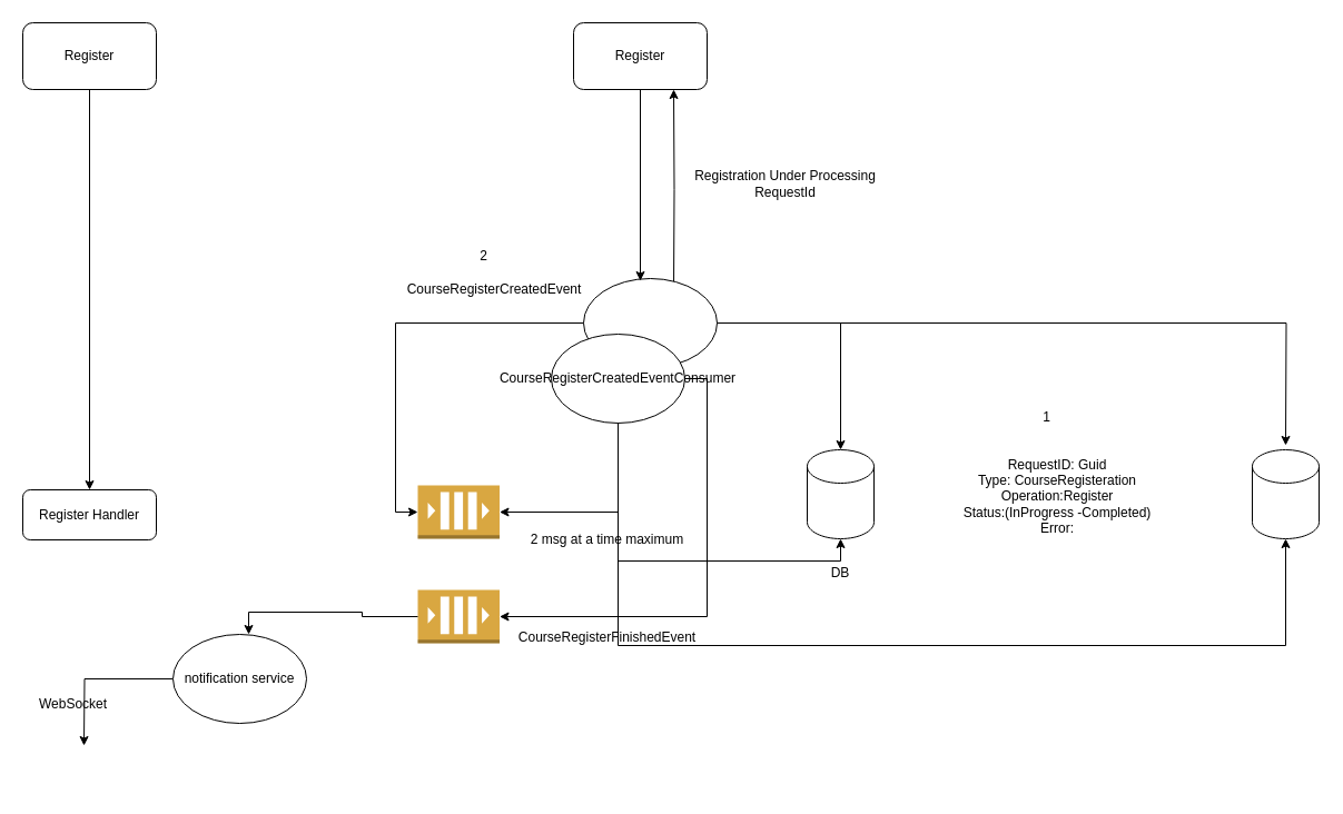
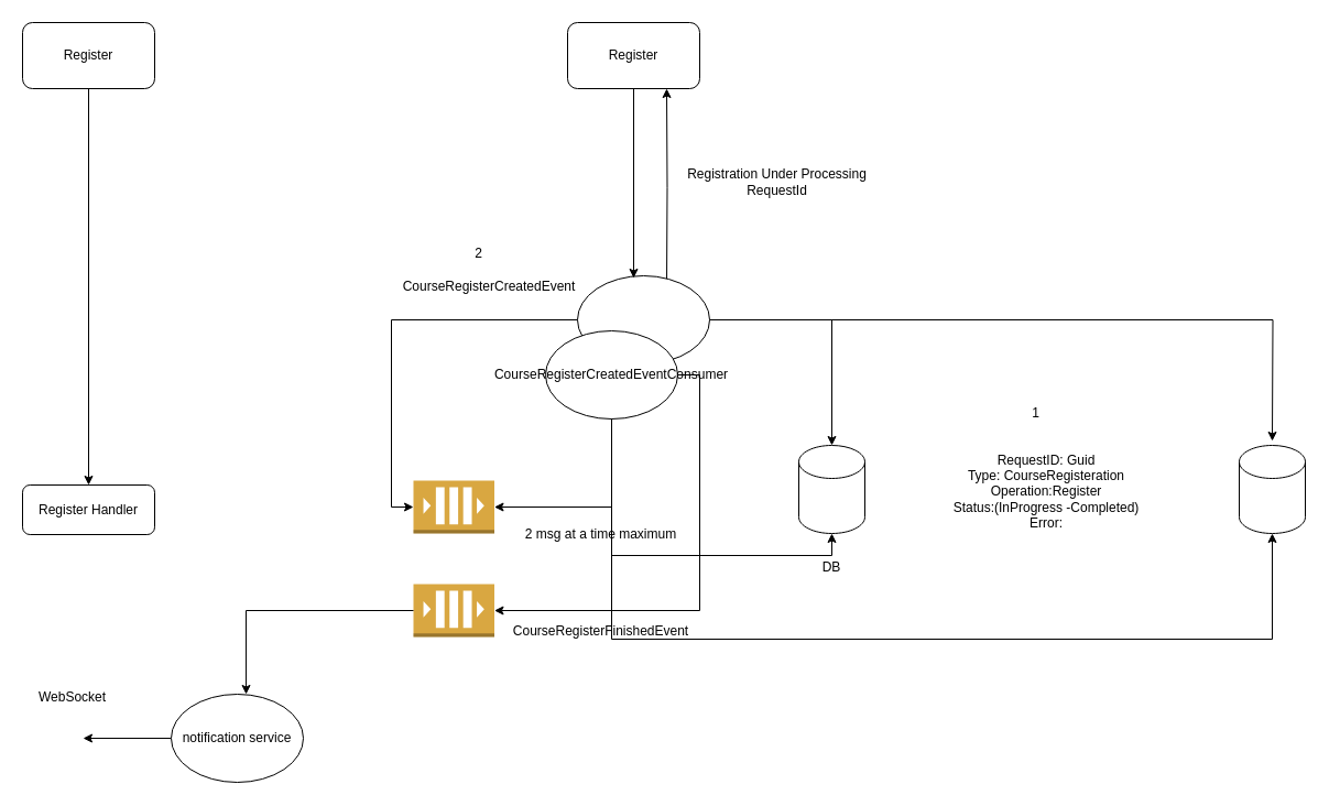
  <mxCell id="0" />
  <mxCell id="1" parent="0" />
  <mxCell id="2" style="edgeStyle=orthogonalEdgeStyle;rounded=0;orthogonalLoop=1;jettySize=auto;html=1;entryX=0.5;entryY=0;entryDx=0;entryDy=0;" edge="1" parent="1" source="3" target="4"><mxGeometry relative="1" as="geometry" /></mxCell>
  <mxCell id="3" value="Register" style="rounded=1;whiteSpace=wrap;html=1;" vertex="1" parent="1"><mxGeometry x="20" y="20" width="120" height="60" as="geometry" /></mxCell>
  <mxCell id="4" value="Register Handler" style="rounded=1;whiteSpace=wrap;html=1;" vertex="1" parent="1"><mxGeometry x="20" y="440" width="120" height="45" as="geometry" /></mxCell>
  <mxCell id="5" style="edgeStyle=orthogonalEdgeStyle;rounded=0;orthogonalLoop=1;jettySize=auto;html=1;entryX=0.75;entryY=1;entryDx=0;entryDy=0;" edge="1" parent="1" target="8"><mxGeometry relative="1" as="geometry"><mxPoint x="605" y="260" as="sourcePoint" /></mxGeometry></mxCell>
  <mxCell id="6" style="edgeStyle=orthogonalEdgeStyle;rounded=0;orthogonalLoop=1;jettySize=auto;html=1;" edge="1" parent="1" source="7"><mxGeometry relative="1" as="geometry"><mxPoint x="1155" y="400" as="targetPoint" /></mxGeometry></mxCell>
  <mxCell id="7" value="" style="ellipse;whiteSpace=wrap;html=1;" vertex="1" parent="1"><mxGeometry x="524" y="250" width="120" height="80" as="geometry" /></mxCell>
  <mxCell id="8" value="Register" style="rounded=1;whiteSpace=wrap;html=1;" vertex="1" parent="1"><mxGeometry x="515" y="20" width="120" height="60" as="geometry" /></mxCell>
  <mxCell id="9" style="edgeStyle=orthogonalEdgeStyle;rounded=0;orthogonalLoop=1;jettySize=auto;html=1;entryX=0.425;entryY=0.025;entryDx=0;entryDy=0;entryPerimeter=0;" edge="1" parent="1" source="8" target="7"><mxGeometry relative="1" as="geometry" /></mxCell>
  <mxCell id="10" value="" style="shape=cylinder3;whiteSpace=wrap;html=1;boundedLbl=1;backgroundOutline=1;size=15;" vertex="1" parent="1"><mxGeometry x="725" y="404" width="60" height="80" as="geometry" /></mxCell>
  <mxCell id="11" value="" style="outlineConnect=0;dashed=0;verticalLabelPosition=bottom;verticalAlign=top;align=center;html=1;shape=mxgraph.aws3.queue;fillColor=#D9A741;gradientColor=none;" vertex="1" parent="1"><mxGeometry x="375" y="436" width="73.5" height="48" as="geometry" /></mxCell>
  <mxCell id="12" style="edgeStyle=orthogonalEdgeStyle;rounded=0;orthogonalLoop=1;jettySize=auto;html=1;entryX=0.5;entryY=0;entryDx=0;entryDy=0;entryPerimeter=0;" edge="1" parent="1" source="7" target="10"><mxGeometry relative="1" as="geometry" /></mxCell>
  <mxCell id="13" value="DB" style="text;html=1;align=center;verticalAlign=middle;whiteSpace=wrap;rounded=0;" vertex="1" parent="1"><mxGeometry x="725" y="500" width="60" height="30" as="geometry" /></mxCell>
  <mxCell id="14" value="RequestID: Guid&lt;br&gt;Type: CourseRegisteration&lt;br&gt;Operation:Register&lt;br&gt;Status:(InProgress -Completed)&lt;br&gt;Error:" style="text;html=1;align=center;verticalAlign=middle;whiteSpace=wrap;rounded=0;" vertex="1" parent="1"><mxGeometry x="805" y="408" width="290" height="76" as="geometry" /></mxCell>
  <mxCell id="15" style="edgeStyle=orthogonalEdgeStyle;rounded=0;orthogonalLoop=1;jettySize=auto;html=1;entryX=0;entryY=0.5;entryDx=0;entryDy=0;entryPerimeter=0;" edge="1" parent="1" source="7" target="11"><mxGeometry relative="1" as="geometry" /></mxCell>
  <mxCell id="16" value="CourseRegisterCreatedEvent" style="text;html=1;align=center;verticalAlign=middle;whiteSpace=wrap;rounded=0;" vertex="1" parent="1"><mxGeometry x="364" y="240" width="160" height="40" as="geometry" /></mxCell>
  <mxCell id="17" value="1" style="text;html=1;align=center;verticalAlign=middle;resizable=0;points=[];autosize=1;strokeColor=none;fillColor=none;" vertex="1" parent="1"><mxGeometry x="925" y="360" width="30" height="30" as="geometry" /></mxCell>
  <mxCell id="18" value="2" style="text;html=1;align=center;verticalAlign=middle;resizable=0;points=[];autosize=1;strokeColor=none;fillColor=none;" vertex="1" parent="1"><mxGeometry x="418.5" y="215" width="30" height="30" as="geometry" /></mxCell>
  <mxCell id="19" value="Registration Under Processing&lt;br&gt;RequestId" style="text;html=1;align=center;verticalAlign=middle;resizable=0;points=[];autosize=1;strokeColor=none;fillColor=none;" vertex="1" parent="1"><mxGeometry x="615" y="145" width="180" height="40" as="geometry" /></mxCell>
  <mxCell id="20" value="CourseRegisterCreatedEventConsumer" style="ellipse;whiteSpace=wrap;html=1;" vertex="1" parent="1"><mxGeometry x="495" y="300" width="120" height="80" as="geometry" /></mxCell>
  <mxCell id="21" style="edgeStyle=orthogonalEdgeStyle;rounded=0;orthogonalLoop=1;jettySize=auto;html=1;entryX=1;entryY=0.5;entryDx=0;entryDy=0;entryPerimeter=0;exitX=0.5;exitY=1;exitDx=0;exitDy=0;" edge="1" parent="1" source="20" target="11"><mxGeometry relative="1" as="geometry" /></mxCell>
  <mxCell id="22" value="2 msg at a time maximum" style="text;html=1;align=center;verticalAlign=middle;resizable=0;points=[];autosize=1;strokeColor=none;fillColor=none;" vertex="1" parent="1"><mxGeometry x="465" y="470" width="160" height="30" as="geometry" /></mxCell>
  <mxCell id="23" value="" style="outlineConnect=0;dashed=0;verticalLabelPosition=bottom;verticalAlign=top;align=center;html=1;shape=mxgraph.aws3.queue;fillColor=#D9A741;gradientColor=none;" vertex="1" parent="1"><mxGeometry x="375" y="530" width="73.5" height="48" as="geometry" /></mxCell>
  <mxCell id="24" style="edgeStyle=orthogonalEdgeStyle;rounded=0;orthogonalLoop=1;jettySize=auto;html=1;entryX=1;entryY=0.5;entryDx=0;entryDy=0;entryPerimeter=0;exitX=1;exitY=0.5;exitDx=0;exitDy=0;" edge="1" parent="1" source="20" target="23"><mxGeometry relative="1" as="geometry" /></mxCell>
  <mxCell id="25" value="CourseRegisterFinishedEvent" style="text;html=1;align=center;verticalAlign=middle;resizable=0;points=[];autosize=1;strokeColor=none;fillColor=none;" vertex="1" parent="1"><mxGeometry x="455" y="558" width="180" height="30" as="geometry" /></mxCell>
  <mxCell id="26" style="edgeStyle=orthogonalEdgeStyle;rounded=0;orthogonalLoop=1;jettySize=auto;html=1;entryX=0.5;entryY=1;entryDx=0;entryDy=0;entryPerimeter=0;" edge="1" parent="1" target="10"><mxGeometry relative="1" as="geometry"><mxPoint x="555" y="380" as="sourcePoint" /><Array as="points"><mxPoint x="555" y="504" /><mxPoint x="755" y="504" /></Array></mxGeometry></mxCell>
  <mxCell id="27" style="edgeStyle=orthogonalEdgeStyle;rounded=0;orthogonalLoop=1;jettySize=auto;html=1;" edge="1" parent="1" source="28"><mxGeometry relative="1" as="geometry"><mxPoint x="75" y="670" as="targetPoint" /></mxGeometry></mxCell>
- <mxCell id="28" value="notification service" style="ellipse;whiteSpace=wrap;html=1;" vertex="1" parent="1"><mxGeometry x="155" y="570" width="120" height="80" as="geometry" /></mxCell>
+ <mxCell id="28" value="notification service" style="ellipse;whiteSpace=wrap;html=1;" vertex="1" parent="1"><mxGeometry x="155" y="630" width="120" height="80" as="geometry" /></mxCell>
  <mxCell id="29" style="edgeStyle=orthogonalEdgeStyle;rounded=0;orthogonalLoop=1;jettySize=auto;html=1;entryX=0.567;entryY=0;entryDx=0;entryDy=0;entryPerimeter=0;" edge="1" parent="1" source="23" target="28"><mxGeometry relative="1" as="geometry" /></mxCell>
  <mxCell id="30" value="WebSocket" style="text;html=1;align=center;verticalAlign=middle;resizable=0;points=[];autosize=1;strokeColor=none;fillColor=none;" vertex="1" parent="1"><mxGeometry x="20" y="618" width="90" height="30" as="geometry" /></mxCell>
  <mxCell id="31" value="" style="shape=cylinder3;whiteSpace=wrap;html=1;boundedLbl=1;backgroundOutline=1;size=15;" vertex="1" parent="1"><mxGeometry x="1125" y="404" width="60" height="80" as="geometry" /></mxCell>
  <mxCell id="32" style="edgeStyle=orthogonalEdgeStyle;rounded=0;orthogonalLoop=1;jettySize=auto;html=1;entryX=0.5;entryY=1;entryDx=0;entryDy=0;entryPerimeter=0;" edge="1" parent="1" source="20" target="31"><mxGeometry relative="1" as="geometry"><Array as="points"><mxPoint x="555" y="580" /><mxPoint x="1155" y="580" /></Array></mxGeometry></mxCell>
